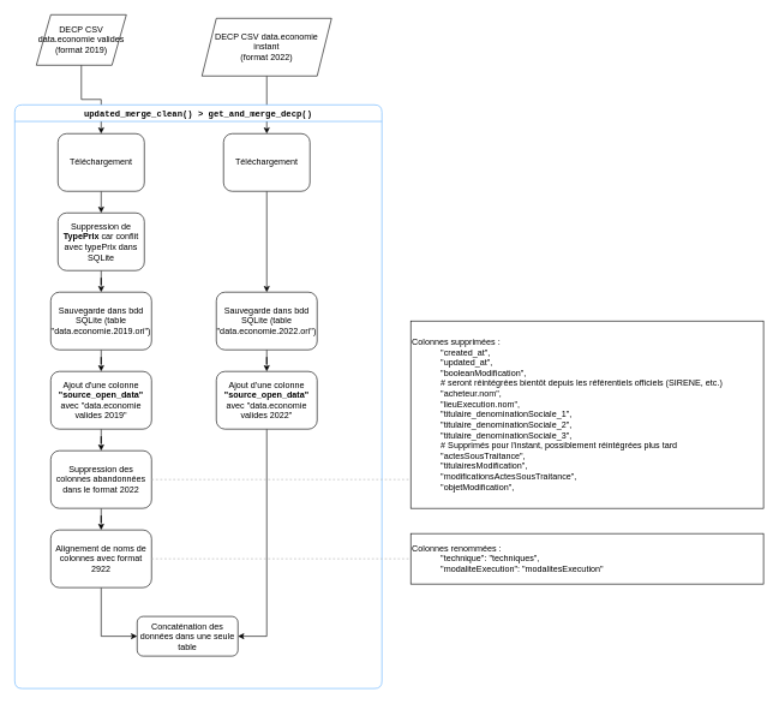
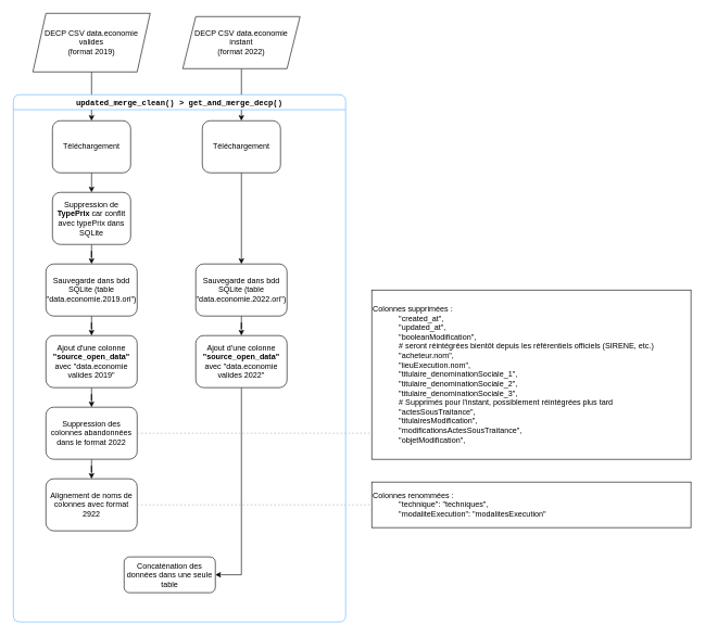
  <mxCell id="0" />
  <mxCell id="1" parent="0" />
  <mxCell id="2" style="edgeStyle=orthogonalEdgeStyle;rounded=0;orthogonalLoop=1;jettySize=auto;html=1;exitX=0.5;exitY=1;exitDx=0;exitDy=0;entryX=0.5;entryY=0;entryDx=0;entryDy=0;fontFamily=Helvetica;fontSize=12;fontColor=default;labelBackgroundColor=none;" edge="1" parent="1" source="3" target="12"><mxGeometry relative="1" as="geometry" /></mxCell>
  <mxCell id="3" value="Téléchargement&lt;span style=&quot;color: rgba(0, 0, 0, 0); font-family: monospace; font-size: 0px; text-align: start; text-wrap-mode: nowrap;&quot;&gt;%3CmxGraphModel%3E%3Croot%3E%3CmxCell%20id%3D%220%22%2F%3E%3CmxCell%20id%3D%221%22%20parent%3D%220%22%2F%3E%3CmxCell%20id%3D%222%22%20value%3D%22DECP%20CSV%20data.economie%20valides%26lt%3Bbr%26gt%3B(format%202019)%22%20style%3D%22shape%3Dparallelogram%3Bperimeter%3DparallelogramPerimeter%3BwhiteSpace%3Dwrap%3Bhtml%3D1%3BfixedSize%3D1%3B%22%20vertex%3D%221%22%20parent%3D%221%22%3E%3CmxGeometry%20x%3D%2290%22%20y%3D%22140%22%20width%3D%22180%22%20height%3D%2280%22%20as%3D%22geometry%22%2F%3E%3C%2FmxCell%3E%3C%2Froot%3E%3C%2FmxGraphModel%3E&lt;/span&gt;" style="rounded=1;whiteSpace=wrap;html=1;shadow=0;labelBackgroundColor=none;strokeWidth=1;fontFamily=Helvetica;fontSize=12;align=center;strokeColor=default;verticalAlign=middle;fontColor=default;fillColor=default;" parent="1" vertex="1"><mxGeometry x="80" y="185" width="120" height="80" as="geometry" /></mxCell>
  <mxCell id="4" value="" style="edgeStyle=orthogonalEdgeStyle;rounded=0;orthogonalLoop=1;jettySize=auto;html=1;fontFamily=Helvetica;fontSize=12;fontColor=default;labelBackgroundColor=none;" edge="1" parent="1" source="5" target="9"><mxGeometry relative="1" as="geometry" /></mxCell>
  <mxCell id="5" value="DECP CSV data.economie instant&lt;br&gt;(format 2022)" style="shape=parallelogram;perimeter=parallelogramPerimeter;whiteSpace=wrap;html=1;fixedSize=1;" vertex="1" parent="1"><mxGeometry x="280" y="25" width="180" height="80" as="geometry" /></mxCell>
  <mxCell id="6" value="" style="edgeStyle=orthogonalEdgeStyle;rounded=0;orthogonalLoop=1;jettySize=auto;html=1;fontFamily=Helvetica;fontSize=12;fontColor=default;labelBackgroundColor=none;" edge="1" parent="1" source="7" target="3"><mxGeometry relative="1" as="geometry" /></mxCell>
- <mxCell id="7" value="DECP CSV data.economie valides&lt;br&gt;(format 2019)" style="shape=parallelogram;perimeter=parallelogramPerimeter;whiteSpace=wrap;html=1;fixedSize=1;" vertex="1" parent="1"><mxGeometry x="50" y="20" width="125" height="70" as="geometry" /></mxCell>
+ <mxCell id="7" value="DECP CSV data.economie valides&lt;br&gt;(format 2019)" style="shape=parallelogram;perimeter=parallelogramPerimeter;whiteSpace=wrap;html=1;fixedSize=1;" vertex="1" parent="1"><mxGeometry x="50" y="20" width="180" height="90" as="geometry" /></mxCell>
  <mxCell id="8" style="edgeStyle=orthogonalEdgeStyle;rounded=0;orthogonalLoop=1;jettySize=auto;html=1;exitX=0.5;exitY=1;exitDx=0;exitDy=0;entryX=0.5;entryY=0;entryDx=0;entryDy=0;fontFamily=Helvetica;fontSize=12;fontColor=default;labelBackgroundColor=none;" edge="1" parent="1" source="9" target="14"><mxGeometry relative="1" as="geometry" /></mxCell>
  <mxCell id="9" value="Téléchargement&lt;span style=&quot;color: rgba(0, 0, 0, 0); font-family: monospace; font-size: 0px; text-align: start; text-wrap-mode: nowrap;&quot;&gt;%3CmxGraphModel%3E%3Croot%3E%3CmxCell%20id%3D%220%22%2F%3E%3CmxCell%20id%3D%221%22%20parent%3D%220%22%2F%3E%3CmxCell%20id%3D%222%22%20value%3D%22DECP%20CSV%20data.economie%20valides%26lt%3Bbr%26gt%3B(format%202019)%22%20style%3D%22shape%3Dparallelogram%3Bperimeter%3DparallelogramPerimeter%3BwhiteSpace%3Dwrap%3Bhtml%3D1%3BfixedSize%3D1%3B%22%20vertex%3D%221%22%20parent%3D%221%22%3E%3CmxGeometry%20x%3D%2290%22%20y%3D%22140%22%20width%3D%22180%22%20height%3D%2280%22%20as%3D%22geometry%22%2F%3E%3C%2FmxCell%3E%3C%2Froot%3E%3C%2FmxGraphModel%3E&lt;/span&gt;" style="rounded=1;whiteSpace=wrap;html=1;shadow=0;labelBackgroundColor=none;strokeWidth=1;fontFamily=Helvetica;fontSize=12;align=center;strokeColor=default;verticalAlign=middle;fontColor=default;fillColor=default;" vertex="1" parent="1"><mxGeometry x="310" y="185" width="120" height="80" as="geometry" /></mxCell>
  <mxCell id="10" value="&lt;font face=&quot;Courier New&quot;&gt;updated_merge_clean() &amp;gt; get_and_merge_decp()&lt;/font&gt;" style="swimlane;whiteSpace=wrap;html=1;rounded=1;shadow=0;strokeColor=#66B2FF;strokeWidth=1;align=center;verticalAlign=middle;fontFamily=Helvetica;fontSize=12;fontColor=default;labelBackgroundColor=none;fillColor=default;" vertex="1" parent="1"><mxGeometry x="20" y="145" width="510" height="810" as="geometry" /></mxCell>
  <mxCell id="11" value="" style="edgeStyle=orthogonalEdgeStyle;rounded=0;orthogonalLoop=1;jettySize=auto;html=1;fontFamily=Helvetica;fontSize=12;fontColor=default;labelBackgroundColor=none;" edge="1" parent="10" source="12" target="16"><mxGeometry relative="1" as="geometry" /></mxCell>
  <mxCell id="12" value="Suppression de &lt;b&gt;TypePrix&lt;/b&gt; car conflit avec typePrix dans SQLite" style="rounded=1;whiteSpace=wrap;html=1;shadow=0;labelBackgroundColor=none;strokeWidth=1;fontFamily=Helvetica;fontSize=12;align=center;strokeColor=default;verticalAlign=middle;fontColor=default;fillColor=default;" vertex="1" parent="10"><mxGeometry x="60" y="150" width="120" height="80" as="geometry" /></mxCell>
  <mxCell id="13" value="" style="edgeStyle=orthogonalEdgeStyle;rounded=0;orthogonalLoop=1;jettySize=auto;html=1;fontFamily=Helvetica;fontSize=12;fontColor=default;labelBackgroundColor=none;" edge="1" parent="10" source="14" target="20"><mxGeometry relative="1" as="geometry" /></mxCell>
  <mxCell id="14" value="Sauvegarde dans bdd SQLite (table &quot;data.economie.2022.ori&quot;)" style="rounded=1;whiteSpace=wrap;html=1;shadow=0;labelBackgroundColor=none;strokeWidth=1;fontFamily=Helvetica;fontSize=12;align=center;strokeColor=default;verticalAlign=middle;fontColor=default;fillColor=default;" vertex="1" parent="10"><mxGeometry x="280" y="260" width="140" height="80" as="geometry" /></mxCell>
  <mxCell id="15" value="" style="edgeStyle=orthogonalEdgeStyle;rounded=0;orthogonalLoop=1;jettySize=auto;html=1;fontFamily=Helvetica;fontSize=12;fontColor=default;labelBackgroundColor=none;" edge="1" parent="10" source="16" target="18"><mxGeometry relative="1" as="geometry" /></mxCell>
  <mxCell id="16" value="Sauvegarde dans bdd SQLite (table &quot;data.economie.2019.ori&quot;)" style="rounded=1;whiteSpace=wrap;html=1;shadow=0;labelBackgroundColor=none;strokeWidth=1;fontFamily=Helvetica;fontSize=12;align=center;strokeColor=default;verticalAlign=middle;fontColor=default;fillColor=default;" vertex="1" parent="10"><mxGeometry x="50" y="260" width="140" height="80" as="geometry" /></mxCell>
  <mxCell id="17" value="" style="edgeStyle=orthogonalEdgeStyle;rounded=0;orthogonalLoop=1;jettySize=auto;html=1;fontFamily=Helvetica;fontSize=12;fontColor=default;labelBackgroundColor=none;" edge="1" parent="10" source="18" target="22"><mxGeometry relative="1" as="geometry" /></mxCell>
  <mxCell id="18" value="Ajout d'une colonne &lt;b&gt;&quot;source_open_data&quot;&lt;/b&gt; avec &quot;data.economie valides 2019&quot;" style="rounded=1;whiteSpace=wrap;html=1;shadow=0;labelBackgroundColor=none;strokeWidth=1;fontFamily=Helvetica;fontSize=12;align=center;strokeColor=default;verticalAlign=middle;fontColor=default;fillColor=default;" vertex="1" parent="10"><mxGeometry x="50" y="370" width="140" height="80" as="geometry" /></mxCell>
  <mxCell id="19" style="edgeStyle=orthogonalEdgeStyle;rounded=0;orthogonalLoop=1;jettySize=auto;html=1;entryX=1;entryY=0.5;entryDx=0;entryDy=0;fontFamily=Helvetica;fontSize=12;fontColor=default;labelBackgroundColor=none;" edge="1" parent="10" source="20" target="25"><mxGeometry relative="1" as="geometry" /></mxCell>
  <mxCell id="20" value="Ajout d'une colonne &lt;b&gt;&quot;source_open_data&quot;&lt;/b&gt; avec &quot;data.economie valides 2022&quot;" style="rounded=1;whiteSpace=wrap;html=1;shadow=0;labelBackgroundColor=none;strokeWidth=1;fontFamily=Helvetica;fontSize=12;align=center;strokeColor=default;verticalAlign=middle;fontColor=default;fillColor=default;" vertex="1" parent="10"><mxGeometry x="280" y="370" width="140" height="80" as="geometry" /></mxCell>
  <mxCell id="21" value="" style="edgeStyle=orthogonalEdgeStyle;rounded=0;orthogonalLoop=1;jettySize=auto;html=1;fontFamily=Helvetica;fontSize=12;fontColor=default;labelBackgroundColor=none;" edge="1" parent="10" source="22" target="24"><mxGeometry relative="1" as="geometry" /></mxCell>
  <mxCell id="22" value="Suppression des colonnes abandonnées dans le format 2022" style="rounded=1;whiteSpace=wrap;html=1;shadow=0;labelBackgroundColor=none;strokeWidth=1;fontFamily=Helvetica;fontSize=12;align=center;strokeColor=default;verticalAlign=middle;fontColor=default;fillColor=default;" vertex="1" parent="10"><mxGeometry x="50" y="480" width="140" height="80" as="geometry" /></mxCell>
- <mxCell id="23" style="edgeStyle=orthogonalEdgeStyle;rounded=0;orthogonalLoop=1;jettySize=auto;html=1;exitX=0.5;exitY=1;exitDx=0;exitDy=0;entryX=0;entryY=0.5;entryDx=0;entryDy=0;fontFamily=Helvetica;fontSize=12;fontColor=default;labelBackgroundColor=none;" edge="1" parent="10" source="24" target="25"><mxGeometry relative="1" as="geometry" /></mxCell>
  <mxCell id="24" value="Alignement de noms de colonnes avec format 2922" style="rounded=1;whiteSpace=wrap;html=1;shadow=0;labelBackgroundColor=none;strokeWidth=1;fontFamily=Helvetica;fontSize=12;align=center;strokeColor=default;verticalAlign=middle;fontColor=default;fillColor=default;" vertex="1" parent="10"><mxGeometry x="50" y="590" width="140" height="80" as="geometry" /></mxCell>
  <mxCell id="25" value="Concaténation des données dans une seule table" style="rounded=1;whiteSpace=wrap;html=1;shadow=0;labelBackgroundColor=none;strokeWidth=1;fontFamily=Helvetica;fontSize=12;align=center;strokeColor=default;verticalAlign=middle;fontColor=default;fillColor=default;" vertex="1" parent="10"><mxGeometry x="170" y="710" width="140" height="55" as="geometry" /></mxCell>
  <mxCell id="26" value="Colonnes supprimées :&lt;br&gt;&lt;div&gt;&amp;nbsp; &amp;nbsp; &amp;nbsp; &amp;nbsp; &amp;nbsp; &amp;nbsp; &quot;created_at&quot;,&lt;/div&gt;&lt;div&gt;&amp;nbsp; &amp;nbsp; &amp;nbsp; &amp;nbsp; &amp;nbsp; &amp;nbsp; &quot;updated_at&quot;,&lt;/div&gt;&lt;div&gt;&amp;nbsp; &amp;nbsp; &amp;nbsp; &amp;nbsp; &amp;nbsp; &amp;nbsp; &quot;booleanModification&quot;,&lt;/div&gt;&lt;div&gt;&amp;nbsp; &amp;nbsp; &amp;nbsp; &amp;nbsp; &amp;nbsp; &amp;nbsp; # seront réintégrées bientôt depuis les référentiels officiels (SIRENE, etc.)&lt;/div&gt;&lt;div&gt;&amp;nbsp; &amp;nbsp; &amp;nbsp; &amp;nbsp; &amp;nbsp; &amp;nbsp; &quot;acheteur.nom&quot;,&lt;/div&gt;&lt;div&gt;&amp;nbsp; &amp;nbsp; &amp;nbsp; &amp;nbsp; &amp;nbsp; &amp;nbsp; &quot;lieuExecution.nom&quot;,&lt;/div&gt;&lt;div&gt;&amp;nbsp; &amp;nbsp; &amp;nbsp; &amp;nbsp; &amp;nbsp; &amp;nbsp; &quot;titulaire_denominationSociale_1&quot;,&lt;/div&gt;&lt;div&gt;&amp;nbsp; &amp;nbsp; &amp;nbsp; &amp;nbsp; &amp;nbsp; &amp;nbsp; &quot;titulaire_denominationSociale_2&quot;,&lt;/div&gt;&lt;div&gt;&amp;nbsp; &amp;nbsp; &amp;nbsp; &amp;nbsp; &amp;nbsp; &amp;nbsp; &quot;titulaire_denominationSociale_3&quot;,&lt;/div&gt;&lt;div&gt;&amp;nbsp; &amp;nbsp; &amp;nbsp; &amp;nbsp; &amp;nbsp; &amp;nbsp; # Supprimés pour l'instant, possiblement réintégrées plus tard&lt;/div&gt;&lt;div&gt;&amp;nbsp; &amp;nbsp; &amp;nbsp; &amp;nbsp; &amp;nbsp; &amp;nbsp; &quot;actesSousTraitance&quot;,&lt;/div&gt;&lt;div&gt;&amp;nbsp; &amp;nbsp; &amp;nbsp; &amp;nbsp; &amp;nbsp; &amp;nbsp; &quot;titulairesModification&quot;,&lt;/div&gt;&lt;div&gt;&amp;nbsp; &amp;nbsp; &amp;nbsp; &amp;nbsp; &amp;nbsp; &amp;nbsp; &quot;modificationsActesSousTraitance&quot;,&lt;/div&gt;&lt;div&gt;&amp;nbsp; &amp;nbsp; &amp;nbsp; &amp;nbsp; &amp;nbsp; &amp;nbsp; &quot;objetModification&quot;,&lt;/div&gt;" style="rounded=0;whiteSpace=wrap;html=1;shadow=0;strokeColor=default;strokeWidth=1;align=left;verticalAlign=middle;fontFamily=Helvetica;fontSize=12;fontColor=default;labelBackgroundColor=none;fillColor=default;" vertex="1" parent="1"><mxGeometry x="570" y="445" width="490" height="260" as="geometry" /></mxCell>
  <mxCell id="27" style="edgeStyle=orthogonalEdgeStyle;rounded=0;orthogonalLoop=1;jettySize=auto;html=1;exitX=1;exitY=0.5;exitDx=0;exitDy=0;entryX=0;entryY=0.846;entryDx=0;entryDy=0;entryPerimeter=0;fontFamily=Helvetica;fontSize=12;fontColor=default;labelBackgroundColor=none;strokeColor=#B3B3B3;dashed=1;endArrow=none;startFill=0;" edge="1" parent="1" source="22" target="26"><mxGeometry relative="1" as="geometry" /></mxCell>
  <mxCell id="28" value="Colonnes renommées :&lt;br&gt;&lt;div&gt;&amp;nbsp; &amp;nbsp; &amp;nbsp; &amp;nbsp; &amp;nbsp; &amp;nbsp;&amp;nbsp;&lt;span style=&quot;background-color: transparent;&quot;&gt;&quot;technique&quot;: &quot;techniques&quot;,&lt;/span&gt;&lt;br&gt;&lt;/div&gt;&lt;div&gt;&amp;nbsp; &amp;nbsp; &amp;nbsp; &amp;nbsp; &amp;nbsp; &amp;nbsp; &quot;modaliteExecution&quot;: &quot;modalitesExecution&quot;&lt;/div&gt;" style="rounded=0;whiteSpace=wrap;html=1;shadow=0;strokeColor=default;strokeWidth=1;align=left;verticalAlign=middle;fontFamily=Helvetica;fontSize=12;fontColor=default;labelBackgroundColor=none;fillColor=default;" vertex="1" parent="1"><mxGeometry x="570" y="740" width="490" height="70" as="geometry" /></mxCell>
  <mxCell id="29" style="edgeStyle=orthogonalEdgeStyle;rounded=0;orthogonalLoop=1;jettySize=auto;html=1;exitX=1;exitY=0.5;exitDx=0;exitDy=0;entryX=0;entryY=0.5;entryDx=0;entryDy=0;fontFamily=Helvetica;fontSize=12;fontColor=default;labelBackgroundColor=none;strokeColor=#B3B3B3;dashed=1;endArrow=none;startFill=0;" edge="1" parent="1" source="24" target="28"><mxGeometry relative="1" as="geometry"><mxPoint x="220" y="675" as="sourcePoint" /><mxPoint x="580" y="675" as="targetPoint" /></mxGeometry></mxCell>
